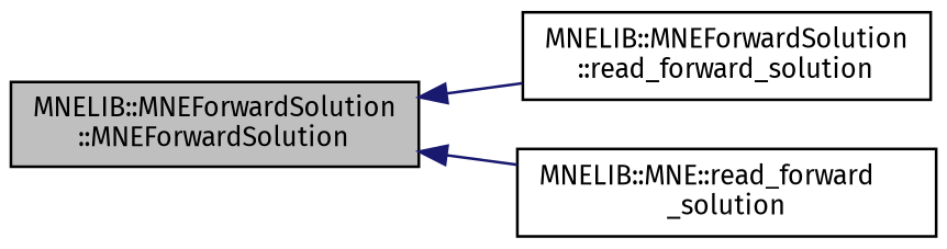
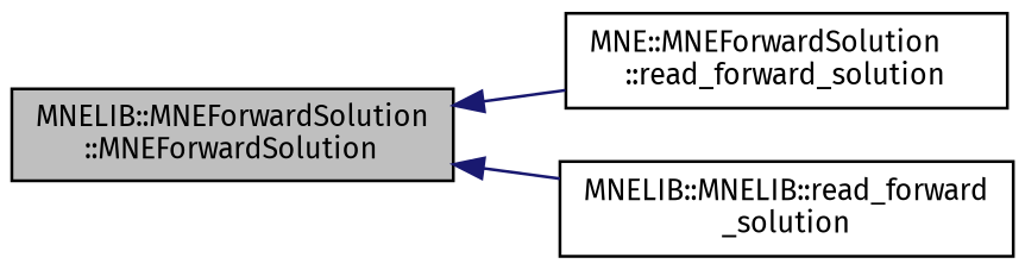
  digraph {
    fontname="Fira Sans"
    rankdir=LR
    node [color=black fillcolor=white fontname="Fira Sans" fontsize=10 shape=record style=filled]
    edge [color=midnightblue dir=back fontname="Fira Sans" fontsize=10 labelfontname=Helvetica labelfontsize=10 style=solid]
    n1 [fillcolor=grey75 fontcolor=black height=0.2 label="MNELIB::MNEForwardSolution\l::MNEForwardSolution" width=0.4]
-   n2 [height=0.2 label="MNELIB::MNEForwardSolution\l::read_forward_solution" width=0.4]
-   n3 [height=0.2 label="MNELIB::MNE::read_forward\l_solution" width=0.4]
+   n2 [height=0.2 label="MNE::MNEForwardSolution\l::read_forward_solution" width=0.4]
+   n3 [height=0.2 label="MNELIB::MNELIB::read_forward\l_solution" width=0.4]
    n1 -> n2
    n1 -> n3
  }
